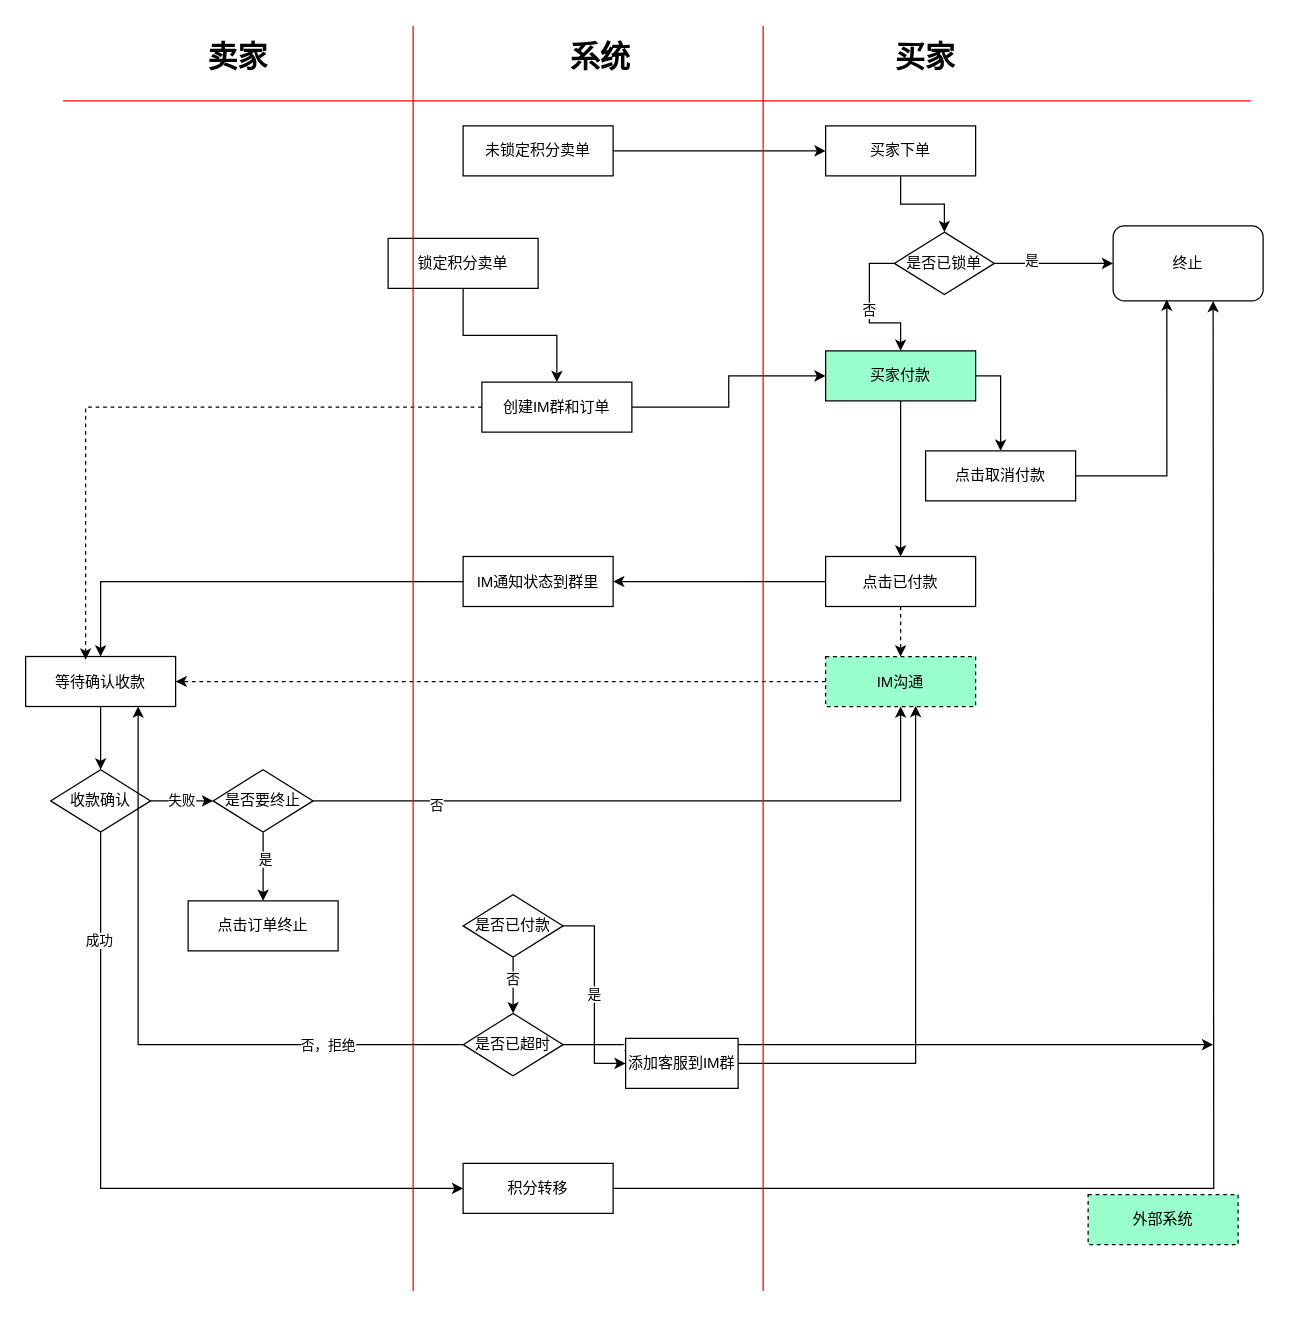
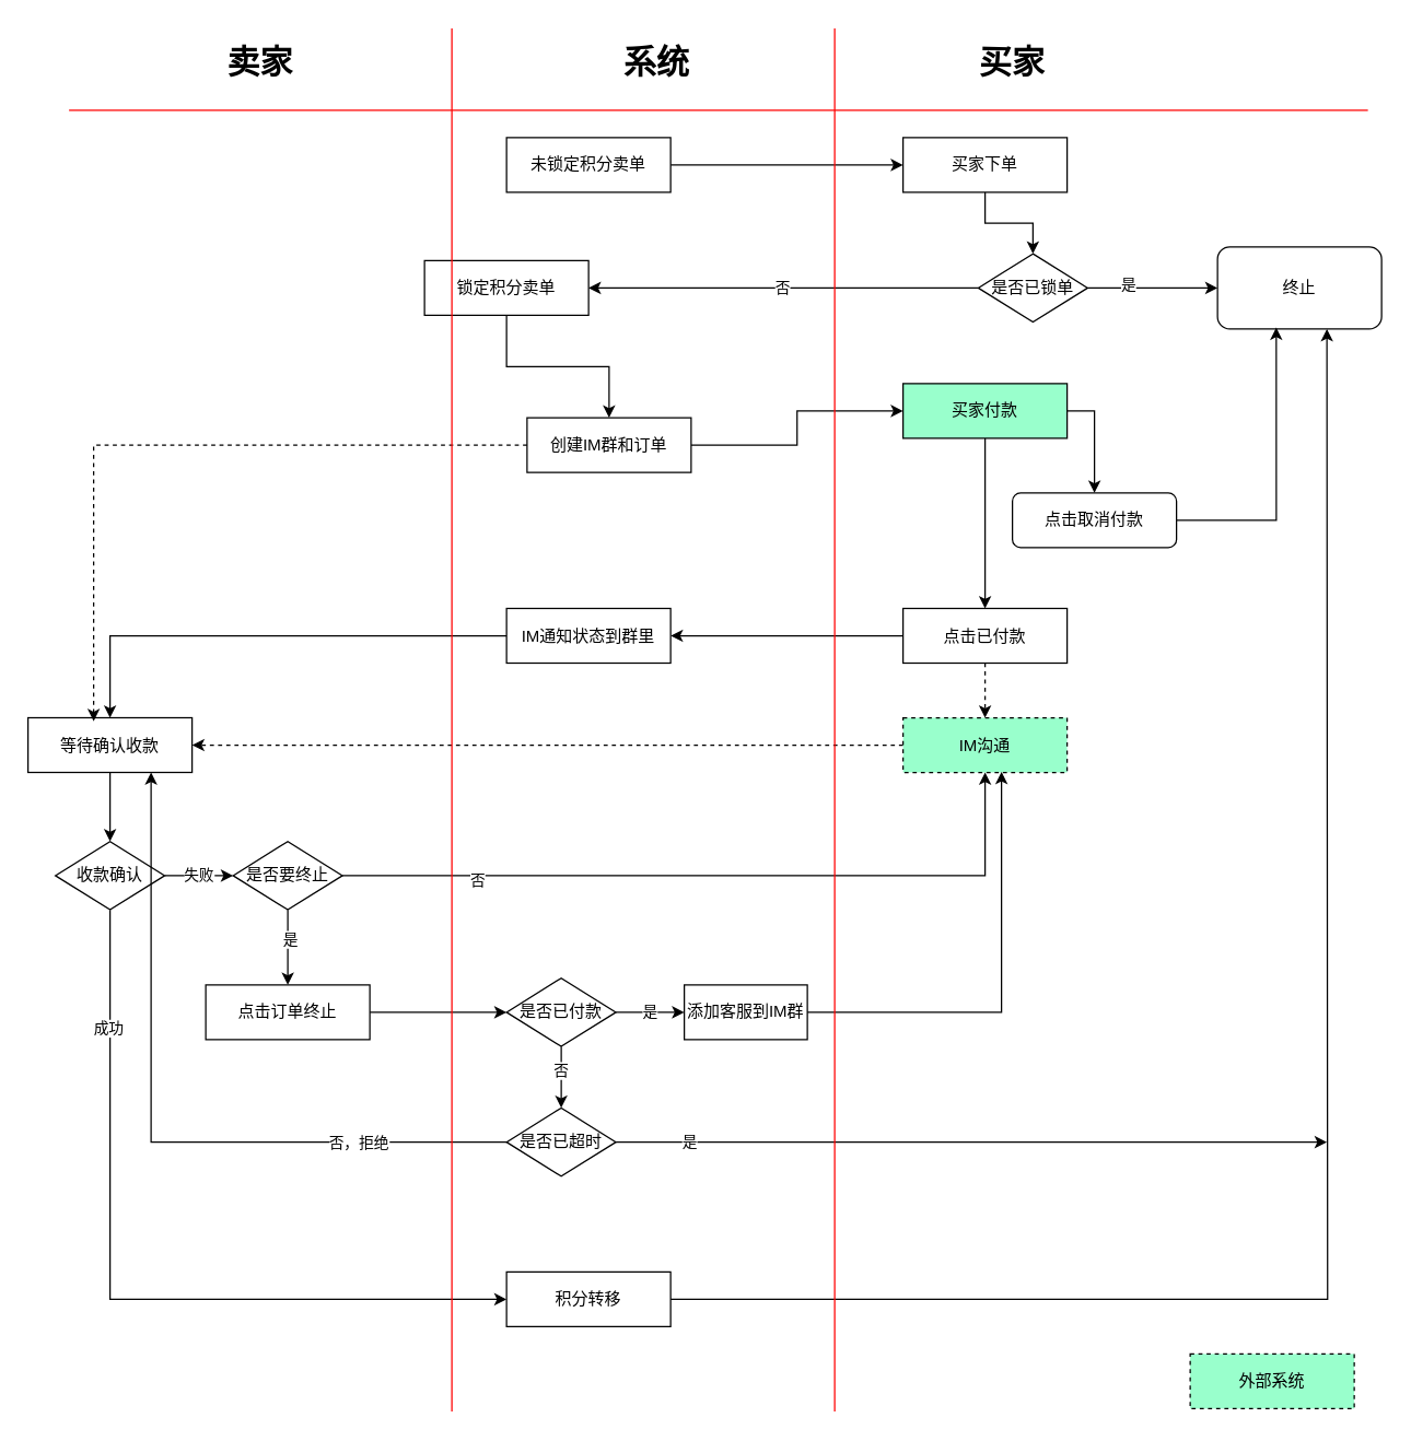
  <mxCell id="0" />
  <mxCell id="1" parent="0" />
  <mxCell id="2" style="edgeStyle=orthogonalEdgeStyle;rounded=0;orthogonalLoop=1;jettySize=auto;html=1;exitX=1;exitY=0.5;exitDx=0;exitDy=0;entryX=0;entryY=0.5;entryDx=0;entryDy=0;" edge="1" parent="1" source="3" target="5"><mxGeometry relative="1" as="geometry" /></mxCell>
  <mxCell id="3" value="未锁定积分卖单" style="rounded=0;whiteSpace=wrap;html=1;" vertex="1" parent="1"><mxGeometry x="370" y="100" width="120" height="40" as="geometry" /></mxCell>
  <mxCell id="4" style="edgeStyle=orthogonalEdgeStyle;rounded=0;orthogonalLoop=1;jettySize=auto;html=1;exitX=0.5;exitY=1;exitDx=0;exitDy=0;entryX=0.5;entryY=0;entryDx=0;entryDy=0;" edge="1" parent="1" source="5" target="11"><mxGeometry relative="1" as="geometry" /></mxCell>
  <mxCell id="5" value="买家下单" style="rounded=0;whiteSpace=wrap;html=1;" vertex="1" parent="1"><mxGeometry x="660" y="100" width="120" height="40" as="geometry" /></mxCell>
  <mxCell id="6" style="edgeStyle=orthogonalEdgeStyle;rounded=0;orthogonalLoop=1;jettySize=auto;html=1;exitX=0.5;exitY=1;exitDx=0;exitDy=0;entryX=0.5;entryY=0;entryDx=0;entryDy=0;" edge="1" parent="1" source="7" target="39"><mxGeometry relative="1" as="geometry" /></mxCell>
  <mxCell id="7" value="锁定积分卖单" style="rounded=0;whiteSpace=wrap;html=1;" vertex="1" parent="1"><mxGeometry x="310" y="190" width="120" height="40" as="geometry" /></mxCell>
- <mxCell id="8" value="否" style="edgeStyle=orthogonalEdgeStyle;rounded=0;orthogonalLoop=1;jettySize=auto;html=1;exitX=0;exitY=0.5;exitDx=0;exitDy=0;" edge="1" parent="1" source="11" target="15"><mxGeometry relative="1" as="geometry" /></mxCell>
+ <mxCell id="8" value="否" style="edgeStyle=orthogonalEdgeStyle;rounded=0;orthogonalLoop=1;jettySize=auto;html=1;exitX=0;exitY=0.5;exitDx=0;exitDy=0;entryX=1;entryY=0.5;entryDx=0;entryDy=0;" edge="1" parent="1" source="11" target="7"><mxGeometry relative="1" as="geometry" /></mxCell>
  <mxCell id="9" style="edgeStyle=orthogonalEdgeStyle;rounded=0;orthogonalLoop=1;jettySize=auto;html=1;exitX=1;exitY=0.5;exitDx=0;exitDy=0;entryX=0;entryY=0.5;entryDx=0;entryDy=0;" edge="1" parent="1" source="11" target="12"><mxGeometry relative="1" as="geometry" /></mxCell>
  <mxCell id="10" value="是" style="edgeLabel;html=1;align=center;verticalAlign=middle;resizable=0;points=[];" vertex="1" connectable="0" parent="9"><mxGeometry x="-0.4" y="3" relative="1" as="geometry"><mxPoint as="offset" /></mxGeometry></mxCell>
  <mxCell id="11" value="是否已锁单" style="rhombus;whiteSpace=wrap;html=1;" vertex="1" parent="1"><mxGeometry x="715" y="185" width="80" height="50" as="geometry" /></mxCell>
  <mxCell id="12" value="终止" style="rounded=1;whiteSpace=wrap;html=1;" vertex="1" parent="1"><mxGeometry x="890" y="180" width="120" height="60" as="geometry" /></mxCell>
  <mxCell id="13" style="edgeStyle=orthogonalEdgeStyle;rounded=0;orthogonalLoop=1;jettySize=auto;html=1;exitX=1;exitY=0.5;exitDx=0;exitDy=0;entryX=0.5;entryY=0;entryDx=0;entryDy=0;" edge="1" parent="1" source="15" target="27"><mxGeometry relative="1" as="geometry" /></mxCell>
  <mxCell id="14" style="edgeStyle=orthogonalEdgeStyle;rounded=0;orthogonalLoop=1;jettySize=auto;html=1;exitX=0.5;exitY=1;exitDx=0;exitDy=0;entryX=0.5;entryY=0;entryDx=0;entryDy=0;" edge="1" parent="1" source="15" target="24"><mxGeometry relative="1" as="geometry" /></mxCell>
  <mxCell id="15" value="买家付款" style="rounded=0;whiteSpace=wrap;html=1;fillColor=#99FFCC;" vertex="1" parent="1"><mxGeometry x="660" y="280" width="120" height="40" as="geometry" /></mxCell>
  <mxCell id="16" style="edgeStyle=orthogonalEdgeStyle;rounded=0;orthogonalLoop=1;jettySize=auto;html=1;exitX=0;exitY=0.5;exitDx=0;exitDy=0;entryX=1;entryY=0.5;entryDx=0;entryDy=0;dashed=1;" edge="1" parent="1" source="17" target="19"><mxGeometry relative="1" as="geometry" /></mxCell>
  <mxCell id="17" value="IM沟通" style="rounded=0;whiteSpace=wrap;html=1;fillColor=#99FFCC;dashed=1;" vertex="1" parent="1"><mxGeometry x="660" y="524.5" width="120" height="40" as="geometry" /></mxCell>
  <mxCell id="18" style="edgeStyle=orthogonalEdgeStyle;rounded=0;orthogonalLoop=1;jettySize=auto;html=1;exitX=0.5;exitY=1;exitDx=0;exitDy=0;entryX=0;entryY=0.5;entryDx=0;entryDy=0;" edge="1" parent="1" source="19" target="32"><mxGeometry relative="1" as="geometry" /></mxCell>
  <mxCell id="19" value="等待确认收款" style="rounded=0;whiteSpace=wrap;html=1;" vertex="1" parent="1"><mxGeometry x="20" y="524.5" width="120" height="40" as="geometry" /></mxCell>
  <mxCell id="20" style="edgeStyle=orthogonalEdgeStyle;rounded=0;orthogonalLoop=1;jettySize=auto;html=1;exitX=1;exitY=0.5;exitDx=0;exitDy=0;entryX=0.5;entryY=1;entryDx=0;entryDy=0;" edge="1" parent="1" source="21"><mxGeometry relative="1" as="geometry"><mxPoint x="510" y="950" as="sourcePoint" /><mxPoint x="970" y="240" as="targetPoint" /></mxGeometry></mxCell>
  <mxCell id="21" value="积分转移" style="rounded=0;whiteSpace=wrap;html=1;" vertex="1" parent="1"><mxGeometry x="370" y="930" width="120" height="40" as="geometry" /></mxCell>
  <mxCell id="22" style="edgeStyle=orthogonalEdgeStyle;rounded=0;orthogonalLoop=1;jettySize=auto;html=1;exitX=0;exitY=0.5;exitDx=0;exitDy=0;entryX=1;entryY=0.5;entryDx=0;entryDy=0;" edge="1" parent="1" source="24" target="26"><mxGeometry relative="1" as="geometry" /></mxCell>
  <mxCell id="23" style="edgeStyle=orthogonalEdgeStyle;rounded=0;orthogonalLoop=1;jettySize=auto;html=1;exitX=0.5;exitY=1;exitDx=0;exitDy=0;entryX=0.5;entryY=0;entryDx=0;entryDy=0;dashed=1;" edge="1" parent="1" source="24" target="17"><mxGeometry relative="1" as="geometry" /></mxCell>
  <mxCell id="24" value="点击已付款" style="rounded=0;whiteSpace=wrap;html=1;" vertex="1" parent="1"><mxGeometry x="660" y="444.5" width="120" height="40" as="geometry" /></mxCell>
  <mxCell id="25" style="edgeStyle=orthogonalEdgeStyle;rounded=0;orthogonalLoop=1;jettySize=auto;html=1;exitX=0;exitY=0.5;exitDx=0;exitDy=0;entryX=0.5;entryY=0;entryDx=0;entryDy=0;" edge="1" parent="1" source="26" target="19"><mxGeometry relative="1" as="geometry" /></mxCell>
  <mxCell id="26" value="IM通知状态到群里" style="rounded=0;whiteSpace=wrap;html=1;" vertex="1" parent="1"><mxGeometry x="370" y="444.5" width="120" height="40" as="geometry" /></mxCell>
- <mxCell id="27" value="点击取消付款" style="rounded=0;whiteSpace=wrap;html=1;" vertex="1" parent="1"><mxGeometry x="740" y="360" width="120" height="40" as="geometry" /></mxCell>
+ <mxCell id="27" value="点击取消付款" style="whiteSpace=wrap;html=1;rounded=1;" vertex="1" parent="1"><mxGeometry x="740" y="360" width="120" height="40" as="geometry" /></mxCell>
  <mxCell id="28" style="edgeStyle=orthogonalEdgeStyle;rounded=0;orthogonalLoop=1;jettySize=auto;html=1;exitX=1;exitY=0.5;exitDx=0;exitDy=0;entryX=0.358;entryY=0.983;entryDx=0;entryDy=0;entryPerimeter=0;" edge="1" parent="1" source="27" target="12"><mxGeometry relative="1" as="geometry" /></mxCell>
  <mxCell id="29" style="edgeStyle=orthogonalEdgeStyle;rounded=0;orthogonalLoop=1;jettySize=auto;html=1;exitX=1;exitY=0.5;exitDx=0;exitDy=0;entryX=0;entryY=0.5;entryDx=0;entryDy=0;" edge="1" parent="1" source="32" target="21"><mxGeometry relative="1" as="geometry" /></mxCell>
  <mxCell id="30" value="成功" style="edgeLabel;html=1;align=center;verticalAlign=middle;resizable=0;points=[];" vertex="1" connectable="0" parent="29"><mxGeometry x="-0.7" y="-2" relative="1" as="geometry"><mxPoint as="offset" /></mxGeometry></mxCell>
  <mxCell id="31" value="失败" style="edgeStyle=orthogonalEdgeStyle;rounded=0;orthogonalLoop=1;jettySize=auto;html=1;exitX=0.5;exitY=0;exitDx=0;exitDy=0;entryX=0.5;entryY=1;entryDx=0;entryDy=0;" edge="1" parent="1" source="32" target="37"><mxGeometry relative="1" as="geometry" /></mxCell>
  <mxCell id="32" value="收款确认" style="rhombus;whiteSpace=wrap;html=1;direction=south;" vertex="1" parent="1"><mxGeometry x="40" y="615" width="80" height="50" as="geometry" /></mxCell>
  <mxCell id="33" style="edgeStyle=orthogonalEdgeStyle;rounded=0;orthogonalLoop=1;jettySize=auto;html=1;exitX=0.5;exitY=0;exitDx=0;exitDy=0;entryX=0.5;entryY=1;entryDx=0;entryDy=0;" edge="1" parent="1" source="37" target="17"><mxGeometry relative="1" as="geometry" /></mxCell>
  <mxCell id="34" value="否" style="edgeLabel;html=1;align=center;verticalAlign=middle;resizable=0;points=[];" vertex="1" connectable="0" parent="33"><mxGeometry x="-0.639" y="-3" relative="1" as="geometry"><mxPoint as="offset" /></mxGeometry></mxCell>
  <mxCell id="35" style="edgeStyle=orthogonalEdgeStyle;rounded=0;orthogonalLoop=1;jettySize=auto;html=1;exitX=1;exitY=0.5;exitDx=0;exitDy=0;entryX=0.5;entryY=0;entryDx=0;entryDy=0;" edge="1" parent="1" source="37" target="42"><mxGeometry relative="1" as="geometry" /></mxCell>
  <mxCell id="36" value="是" style="edgeLabel;html=1;align=center;verticalAlign=middle;resizable=0;points=[];" vertex="1" connectable="0" parent="35"><mxGeometry x="-0.25" y="1" relative="1" as="geometry"><mxPoint as="offset" /></mxGeometry></mxCell>
  <mxCell id="37" value="是否要终止" style="rhombus;whiteSpace=wrap;html=1;direction=south;" vertex="1" parent="1"><mxGeometry x="170" y="615" width="80" height="50" as="geometry" /></mxCell>
  <mxCell id="38" style="edgeStyle=orthogonalEdgeStyle;rounded=0;orthogonalLoop=1;jettySize=auto;html=1;exitX=1;exitY=0.5;exitDx=0;exitDy=0;entryX=0;entryY=0.5;entryDx=0;entryDy=0;" edge="1" parent="1" source="39" target="15"><mxGeometry relative="1" as="geometry" /></mxCell>
  <mxCell id="39" value="创建IM群和订单" style="rounded=0;whiteSpace=wrap;html=1;" vertex="1" parent="1"><mxGeometry x="385" y="305" width="120" height="40" as="geometry" /></mxCell>
  <mxCell id="40" style="edgeStyle=orthogonalEdgeStyle;rounded=0;orthogonalLoop=1;jettySize=auto;html=1;exitX=0;exitY=0.5;exitDx=0;exitDy=0;dashed=1;entryX=0.4;entryY=0.063;entryDx=0;entryDy=0;entryPerimeter=0;" edge="1" parent="1" source="39" target="19"><mxGeometry relative="1" as="geometry"><mxPoint x="149" y="520" as="targetPoint" /></mxGeometry></mxCell>
+ <mxCell id="41" style="edgeStyle=orthogonalEdgeStyle;rounded=0;orthogonalLoop=1;jettySize=auto;html=1;exitX=1;exitY=0.5;exitDx=0;exitDy=0;entryX=0.5;entryY=1;entryDx=0;entryDy=0;" edge="1" parent="1" source="42" target="46"><mxGeometry relative="1" as="geometry" /></mxCell>
  <mxCell id="42" value="点击订单终止" style="rounded=0;whiteSpace=wrap;html=1;" vertex="1" parent="1"><mxGeometry x="150" y="720" width="120" height="40" as="geometry" /></mxCell>
  <mxCell id="43" style="edgeStyle=orthogonalEdgeStyle;rounded=0;orthogonalLoop=1;jettySize=auto;html=1;exitX=1;exitY=0.5;exitDx=0;exitDy=0;entryX=0;entryY=0.5;entryDx=0;entryDy=0;" edge="1" parent="1" source="46" target="51"><mxGeometry relative="1" as="geometry" /></mxCell>
  <mxCell id="44" value="否" style="edgeLabel;html=1;align=center;verticalAlign=middle;resizable=0;points=[];" vertex="1" connectable="0" parent="43"><mxGeometry x="-0.244" y="-1" relative="1" as="geometry"><mxPoint as="offset" /></mxGeometry></mxCell>
  <mxCell id="45" value="是" style="edgeStyle=orthogonalEdgeStyle;rounded=0;orthogonalLoop=1;jettySize=auto;html=1;exitX=0.5;exitY=0;exitDx=0;exitDy=0;entryX=0;entryY=0.5;entryDx=0;entryDy=0;" edge="1" parent="1" source="46" target="52"><mxGeometry relative="1" as="geometry" /></mxCell>
  <mxCell id="46" value="是否已付款" style="rhombus;whiteSpace=wrap;html=1;direction=south;" vertex="1" parent="1"><mxGeometry x="370" y="715" width="80" height="50" as="geometry" /></mxCell>
  <mxCell id="47" style="edgeStyle=orthogonalEdgeStyle;rounded=0;orthogonalLoop=1;jettySize=auto;html=1;exitX=0.5;exitY=0;exitDx=0;exitDy=0;" edge="1" parent="1" source="51"><mxGeometry relative="1" as="geometry"><mxPoint x="970" y="835" as="targetPoint" /></mxGeometry></mxCell>
  <mxCell id="48" value="是" style="edgeLabel;html=1;align=center;verticalAlign=middle;resizable=0;points=[];" vertex="1" connectable="0" parent="47"><mxGeometry x="-0.796" y="1" relative="1" as="geometry"><mxPoint as="offset" /></mxGeometry></mxCell>
  <mxCell id="49" style="edgeStyle=orthogonalEdgeStyle;rounded=0;orthogonalLoop=1;jettySize=auto;html=1;exitX=0.5;exitY=1;exitDx=0;exitDy=0;entryX=0.75;entryY=1;entryDx=0;entryDy=0;" edge="1" parent="1" source="51" target="19"><mxGeometry relative="1" as="geometry" /></mxCell>
  <mxCell id="50" value="否，拒绝" style="edgeLabel;html=1;align=center;verticalAlign=middle;resizable=0;points=[];" vertex="1" connectable="0" parent="49"><mxGeometry x="-0.589" relative="1" as="geometry"><mxPoint as="offset" /></mxGeometry></mxCell>
  <mxCell id="51" value="是否已超时" style="rhombus;whiteSpace=wrap;html=1;direction=south;" vertex="1" parent="1"><mxGeometry x="370" y="810" width="80" height="50" as="geometry" /></mxCell>
- <mxCell id="52" value="添加客服到IM群" style="rounded=0;whiteSpace=wrap;html=1;" vertex="1" parent="1"><mxGeometry x="500" y="830" width="90" height="40" as="geometry" /></mxCell>
+ <mxCell id="52" value="添加客服到IM群" style="rounded=0;whiteSpace=wrap;html=1;" vertex="1" parent="1"><mxGeometry x="500" y="720" width="90" height="40" as="geometry" /></mxCell>
  <mxCell id="53" style="edgeStyle=orthogonalEdgeStyle;rounded=0;orthogonalLoop=1;jettySize=auto;html=1;exitX=1;exitY=0.5;exitDx=0;exitDy=0;entryX=0.6;entryY=0.988;entryDx=0;entryDy=0;entryPerimeter=0;" edge="1" parent="1" source="52" target="17"><mxGeometry relative="1" as="geometry" /></mxCell>
  <mxCell id="54" value="" style="endArrow=none;html=1;rounded=0;strokeColor=#FF0000;" edge="1" parent="1"><mxGeometry width="50" height="50" relative="1" as="geometry"><mxPoint x="330" y="1032" as="sourcePoint" /><mxPoint x="330" y="20" as="targetPoint" /></mxGeometry></mxCell>
  <mxCell id="55" value="" style="endArrow=none;html=1;rounded=0;strokeColor=#FF0000;" edge="1" parent="1"><mxGeometry width="50" height="50" relative="1" as="geometry"><mxPoint x="610" y="1032" as="sourcePoint" /><mxPoint x="610" y="20" as="targetPoint" /></mxGeometry></mxCell>
  <mxCell id="56" value="卖家" style="text;html=1;align=center;verticalAlign=middle;whiteSpace=wrap;rounded=0;fontStyle=1;fontSize=24;" vertex="1" parent="1"><mxGeometry x="160" y="30" width="60" height="30" as="geometry" /></mxCell>
  <mxCell id="57" value="系统" style="text;html=1;align=center;verticalAlign=middle;whiteSpace=wrap;rounded=0;fontStyle=1;fontSize=24;" vertex="1" parent="1"><mxGeometry x="450" y="30" width="60" height="30" as="geometry" /></mxCell>
  <mxCell id="58" value="买家" style="text;html=1;align=center;verticalAlign=middle;whiteSpace=wrap;rounded=0;fontStyle=1;fontSize=24;" vertex="1" parent="1"><mxGeometry x="710" y="30" width="60" height="30" as="geometry" /></mxCell>
  <mxCell id="59" value="" style="endArrow=none;html=1;rounded=0;strokeColor=#FF0000;" edge="1" parent="1"><mxGeometry width="50" height="50" relative="1" as="geometry"><mxPoint x="50" y="80" as="sourcePoint" /><mxPoint x="1000" y="80" as="targetPoint" /></mxGeometry></mxCell>
- <mxCell id="60" value="外部系统" style="rounded=0;whiteSpace=wrap;html=1;fillColor=#99FFCC;dashed=1;" vertex="1" parent="1"><mxGeometry x="870" y="955" width="120" height="40" as="geometry" /></mxCell>
+ <mxCell id="60" value="外部系统" style="rounded=0;whiteSpace=wrap;html=1;fillColor=#99FFCC;dashed=1;" vertex="1" parent="1"><mxGeometry x="870" y="990" width="120" height="40" as="geometry" /></mxCell>
